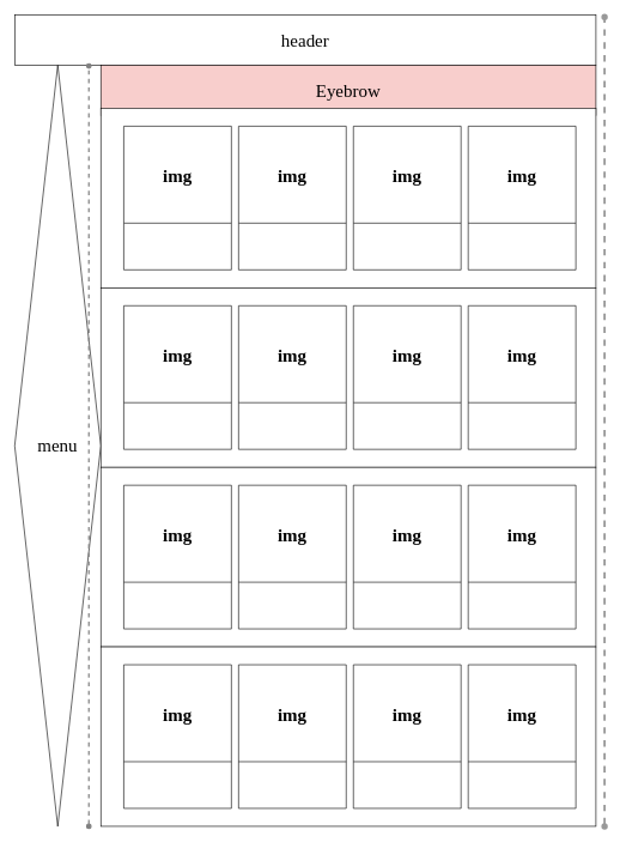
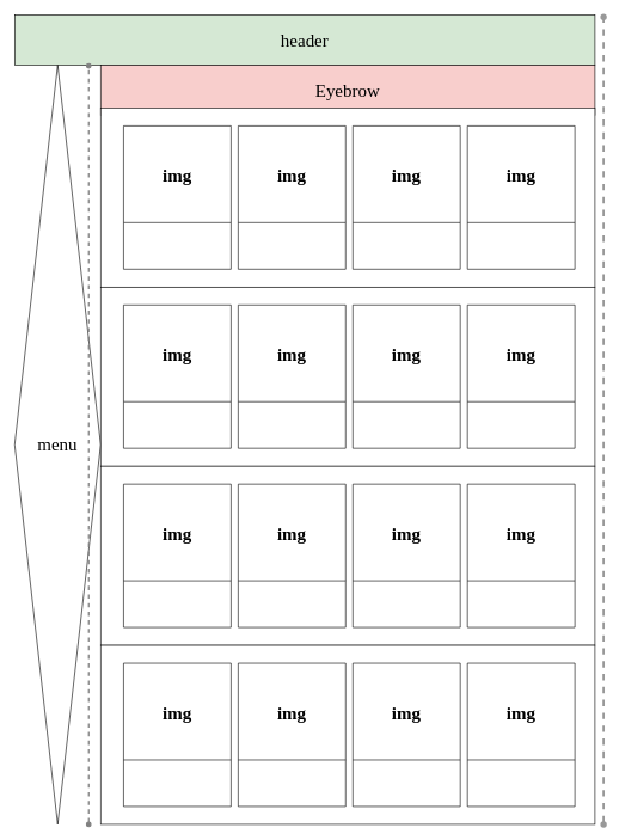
  <mxCell id="0" />
  <mxCell id="1" parent="0" />
- <mxCell id="2" value="header" style="rounded=0;whiteSpace=wrap;html=1;fontFamily=Comic Sans MS;fontSize=25;" vertex="1" parent="1"><mxGeometry width="810" height="70" as="geometry" x="20" y="20" /></mxCell>
+ <mxCell id="2" value="header" style="rounded=0;whiteSpace=wrap;html=1;fontFamily=Comic Sans MS;fontSize=25;fillColor=#d5e8d4;" vertex="1" parent="1"><mxGeometry width="810" height="70" as="geometry" x="20" y="20" /></mxCell>
  <mxCell id="3" value="menu" style="rhombus;whiteSpace=wrap;html=1;fontFamily=Comic Sans MS;fontSize=25;" vertex="1" parent="1"><mxGeometry y="90" width="120" height="1060" as="geometry" x="20" /></mxCell>
  <mxCell id="4" value="" style="edgeStyle=none;rounded=1;jumpSize=5;orthogonalLoop=1;jettySize=auto;html=1;dashed=1;strokeColor=#999999;strokeWidth=3;fontFamily=Comic Sans MS;fontSize=25;startArrow=oval;startFill=1;endArrow=oval;endFill=1;" edge="1" parent="1" source="5" target="2"><mxGeometry relative="1" as="geometry" /></mxCell>
  <mxCell id="5" value="Eyebrow" style="rounded=0;whiteSpace=wrap;html=1;fontFamily=Comic Sans MS;fontSize=25;fillColor=#f8cecc;" vertex="1" parent="1"><mxGeometry x="140" y="90" width="690" height="70" as="geometry" /></mxCell>
  <mxCell id="6" value="" style="rounded=0;whiteSpace=wrap;html=1;fontFamily=Comic Sans MS;fontSize=25;" vertex="1" parent="1"><mxGeometry x="140" y="150" width="690" height="250" as="geometry" /></mxCell>
  <mxCell id="7" style="edgeStyle=orthogonalEdgeStyle;rounded=0;orthogonalLoop=1;jettySize=auto;html=1;exitX=0.5;exitY=1;exitDx=0;exitDy=0;fontFamily=Comic Sans MS;fontSize=25;" edge="1" parent="1" source="6" target="6"><mxGeometry relative="1" as="geometry" /></mxCell>
  <mxCell id="8" value="" style="rounded=0;whiteSpace=wrap;html=1;fontFamily=Comic Sans MS;fontSize=25;" vertex="1" parent="1"><mxGeometry x="140" y="400" width="690" height="250" as="geometry" /></mxCell>
  <mxCell id="9" value="" style="rounded=0;whiteSpace=wrap;html=1;fontFamily=Comic Sans MS;fontSize=25;" vertex="1" parent="1"><mxGeometry x="140" y="650" width="690" height="250" as="geometry" /></mxCell>
  <mxCell id="10" value="" style="rounded=0;whiteSpace=wrap;html=1;fontFamily=Comic Sans MS;fontSize=25;" vertex="1" parent="1"><mxGeometry x="140" y="900" width="690" height="250" as="geometry" /></mxCell>
  <mxCell id="11" value="img" style="swimlane;fontFamily=Comic Sans MS;fontSize=25;startSize=135;" vertex="1" parent="1"><mxGeometry x="172" y="175" width="150" height="200" as="geometry" /></mxCell>
  <mxCell id="12" value="img" style="swimlane;fontFamily=Comic Sans MS;fontSize=25;startSize=135;" vertex="1" parent="1"><mxGeometry x="332" y="175" width="150" height="200" as="geometry" /></mxCell>
  <mxCell id="13" value="img" style="swimlane;fontFamily=Comic Sans MS;fontSize=25;startSize=135;" vertex="1" parent="1"><mxGeometry x="492" y="175" width="150" height="200" as="geometry" /></mxCell>
  <mxCell id="14" value="img" style="swimlane;fontFamily=Comic Sans MS;fontSize=25;startSize=135;" vertex="1" parent="1"><mxGeometry x="652" y="175" width="150" height="200" as="geometry" /></mxCell>
  <mxCell id="15" value="img" style="swimlane;fontFamily=Comic Sans MS;fontSize=25;startSize=135;" vertex="1" parent="1"><mxGeometry x="172" y="425" width="150" height="200" as="geometry" /></mxCell>
  <mxCell id="16" value="img" style="swimlane;fontFamily=Comic Sans MS;fontSize=25;startSize=135;" vertex="1" parent="1"><mxGeometry x="332" y="425" width="150" height="200" as="geometry" /></mxCell>
  <mxCell id="17" value="img" style="swimlane;fontFamily=Comic Sans MS;fontSize=25;startSize=135;" vertex="1" parent="1"><mxGeometry x="492" y="425" width="150" height="200" as="geometry" /></mxCell>
  <mxCell id="18" value="img" style="swimlane;fontFamily=Comic Sans MS;fontSize=25;startSize=135;" vertex="1" parent="1"><mxGeometry x="652" y="425" width="150" height="200" as="geometry" /></mxCell>
  <mxCell id="19" value="img" style="swimlane;fontFamily=Comic Sans MS;fontSize=25;startSize=135;" vertex="1" parent="1"><mxGeometry x="172" y="675" width="150" height="200" as="geometry" /></mxCell>
  <mxCell id="20" value="img" style="swimlane;fontFamily=Comic Sans MS;fontSize=25;startSize=135;" vertex="1" parent="1"><mxGeometry x="332" y="675" width="150" height="200" as="geometry" /></mxCell>
  <mxCell id="21" value="img" style="swimlane;fontFamily=Comic Sans MS;fontSize=25;startSize=135;" vertex="1" parent="1"><mxGeometry x="492" y="675" width="150" height="200" as="geometry" /></mxCell>
  <mxCell id="22" value="img" style="swimlane;fontFamily=Comic Sans MS;fontSize=25;startSize=135;" vertex="1" parent="1"><mxGeometry x="652" y="675" width="150" height="200" as="geometry" /></mxCell>
  <mxCell id="23" value="img" style="swimlane;fontFamily=Comic Sans MS;fontSize=25;startSize=135;" vertex="1" parent="1"><mxGeometry x="172" y="925" width="150" height="200" as="geometry" /></mxCell>
  <mxCell id="24" value="img" style="swimlane;fontFamily=Comic Sans MS;fontSize=25;startSize=135;" vertex="1" parent="1"><mxGeometry x="332" y="925" width="150" height="200" as="geometry" /></mxCell>
  <mxCell id="25" value="img" style="swimlane;fontFamily=Comic Sans MS;fontSize=25;startSize=135;" vertex="1" parent="1"><mxGeometry x="492" y="925" width="150" height="200" as="geometry" /></mxCell>
  <mxCell id="26" value="img" style="swimlane;fontFamily=Comic Sans MS;fontSize=25;startSize=135;" vertex="1" parent="1"><mxGeometry x="652" y="925" width="150" height="200" as="geometry" /></mxCell>
  <mxCell id="27" value="" style="endArrow=oval;html=1;rounded=0;fontFamily=Comic Sans MS;fontSize=25;entryX=0.861;entryY=0.001;entryDx=0;entryDy=0;entryPerimeter=0;exitX=0.861;exitY=1;exitDx=0;exitDy=0;exitPerimeter=0;startArrow=oval;startFill=1;endFill=1;strokeWidth=2;dashed=1;strokeColor=#808080;" edge="1" parent="1" source="3" target="3"><mxGeometry width="50" height="50" relative="1" as="geometry"><mxPoint x="610" y="200" as="sourcePoint" /><mxPoint x="660" y="150" as="targetPoint" /></mxGeometry></mxCell>
  <mxCell id="28" value="" style="endArrow=oval;html=1;rounded=1;fontFamily=Comic Sans MS;fontSize=25;strokeWidth=3;jumpSize=5;startArrow=oval;startFill=1;dashed=1;endFill=1;strokeColor=#999999;" edge="1" parent="1"><mxGeometry width="50" height="50" relative="1" as="geometry"><mxPoint x="842" y="1150" as="sourcePoint" /><mxPoint x="842" y="23" as="targetPoint" /></mxGeometry></mxCell>
